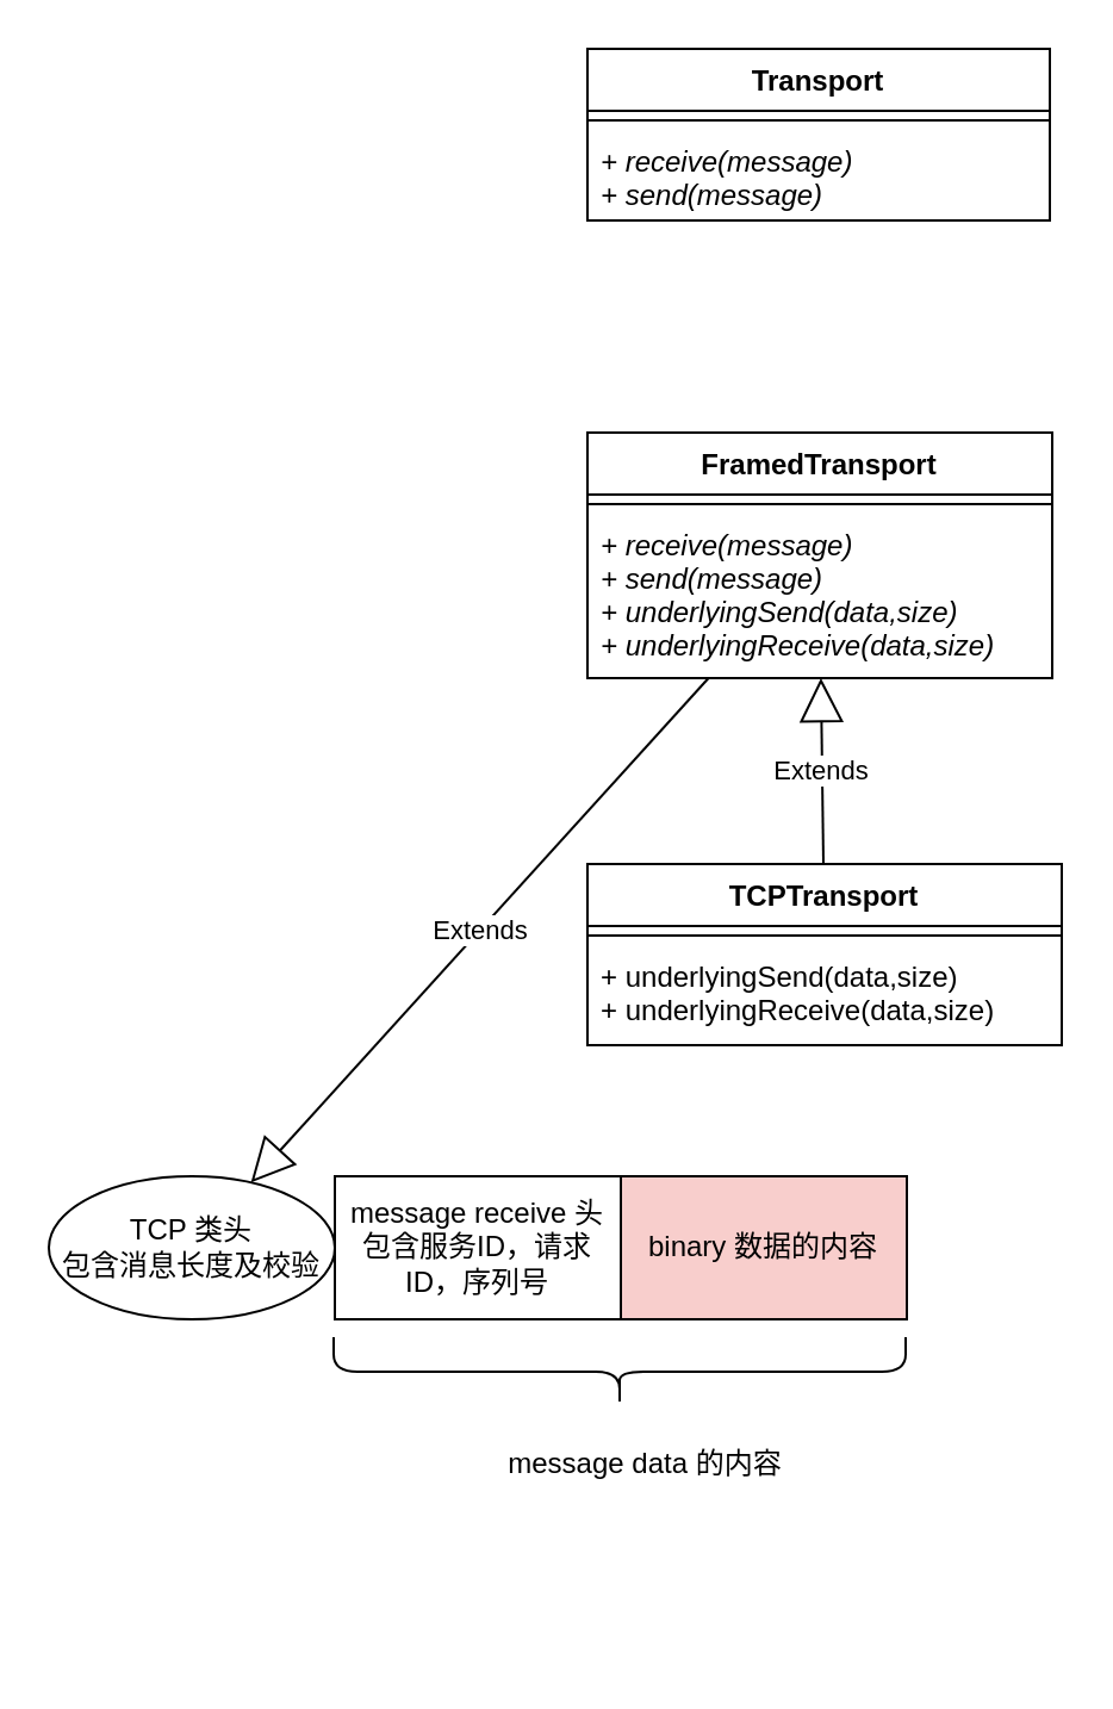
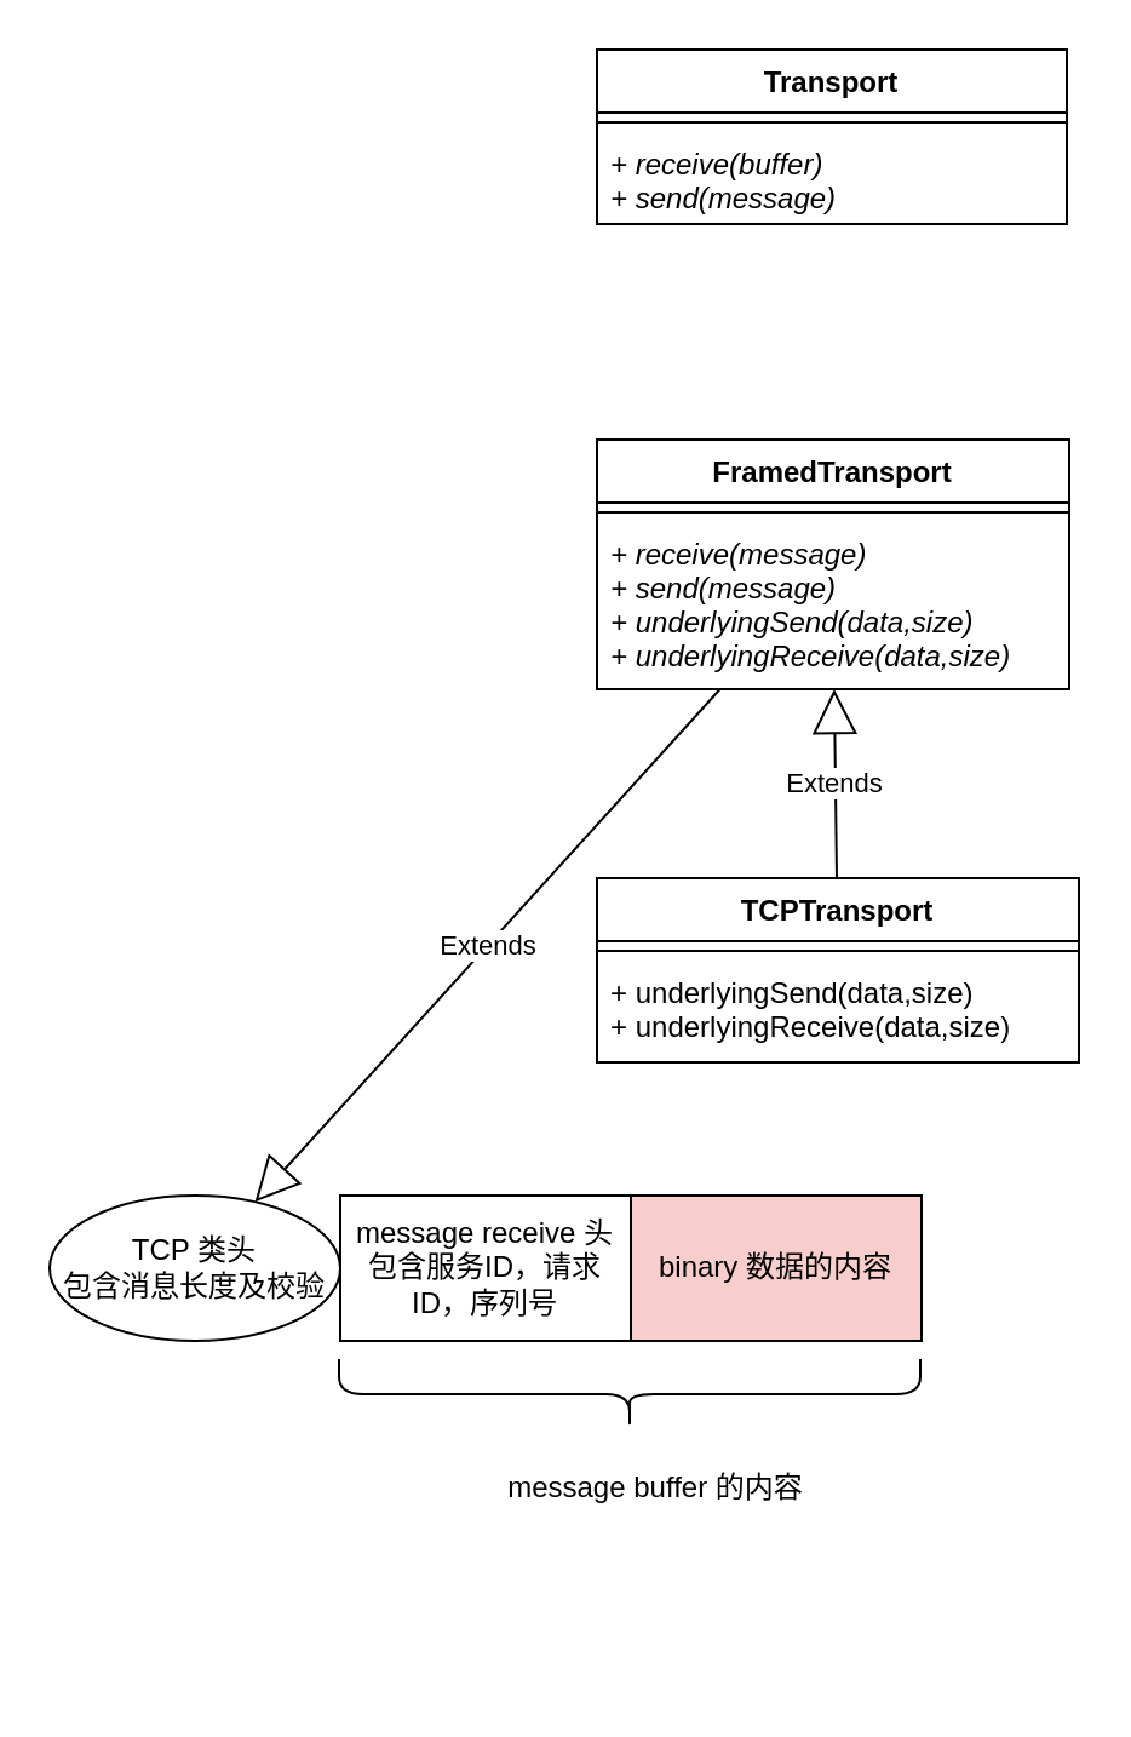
  <mxCell id="0" />
  <mxCell id="1" parent="0" />
  <mxCell id="2" value="Transport" style="swimlane;fontStyle=1;align=center;verticalAlign=top;childLayout=stackLayout;horizontal=1;startSize=26;horizontalStack=0;resizeParent=1;resizeParentMax=0;resizeLast=0;collapsible=1;marginBottom=0;" vertex="1" parent="1"><mxGeometry x="246" y="20" width="194" height="72" as="geometry" /></mxCell>
  <mxCell id="3" value="" style="line;strokeWidth=1;fillColor=none;align=left;verticalAlign=middle;spacingTop=-1;spacingLeft=3;spacingRight=3;rotatable=0;labelPosition=right;points=[];portConstraint=eastwest;" vertex="1" parent="2"><mxGeometry y="26" width="194" height="8" as="geometry" /></mxCell>
- <mxCell id="4" value="+ receive(message)&#10;+ send(message)" style="text;strokeColor=none;fillColor=none;align=left;verticalAlign=top;spacingLeft=4;spacingRight=4;overflow=hidden;rotatable=0;points=[[0,0.5],[1,0.5]];portConstraint=eastwest;fontStyle=2" vertex="1" parent="2"><mxGeometry y="34" width="194" height="38" as="geometry" /></mxCell>
+ <mxCell id="4" value="+ receive(buffer)&#10;+ send(message)" style="text;strokeColor=none;fillColor=none;align=left;verticalAlign=top;spacingLeft=4;spacingRight=4;overflow=hidden;rotatable=0;points=[[0,0.5],[1,0.5]];portConstraint=eastwest;fontStyle=2" vertex="1" parent="2"><mxGeometry y="34" width="194" height="38" as="geometry" /></mxCell>
  <mxCell id="5" value="FramedTransport" style="swimlane;fontStyle=1;align=center;verticalAlign=top;childLayout=stackLayout;horizontal=1;startSize=26;horizontalStack=0;resizeParent=1;resizeParentMax=0;resizeLast=0;collapsible=1;marginBottom=0;" vertex="1" parent="1"><mxGeometry x="246" y="181" width="195" height="103" as="geometry" /></mxCell>
  <mxCell id="6" value="" style="line;strokeWidth=1;fillColor=none;align=left;verticalAlign=middle;spacingTop=-1;spacingLeft=3;spacingRight=3;rotatable=0;labelPosition=right;points=[];portConstraint=eastwest;" vertex="1" parent="5"><mxGeometry y="26" width="195" height="8" as="geometry" /></mxCell>
  <mxCell id="7" value="+ receive(message)&#10;+ send(message)&#10;+ underlyingSend(data,size)&#10;+ underlyingReceive(data,size)&#10;&#10;" style="text;strokeColor=none;fillColor=none;align=left;verticalAlign=top;spacingLeft=4;spacingRight=4;overflow=hidden;rotatable=0;points=[[0,0.5],[1,0.5]];portConstraint=eastwest;fontStyle=2" vertex="1" parent="5"><mxGeometry y="34" width="195" height="69" as="geometry" /></mxCell>
  <mxCell id="8" value="TCPTransport" style="swimlane;fontStyle=1;align=center;verticalAlign=top;childLayout=stackLayout;horizontal=1;startSize=26;horizontalStack=0;resizeParent=1;resizeParentMax=0;resizeLast=0;collapsible=1;marginBottom=0;" vertex="1" parent="1"><mxGeometry x="246" y="362" width="199" height="76" as="geometry" /></mxCell>
  <mxCell id="9" value="" style="line;strokeWidth=1;fillColor=none;align=left;verticalAlign=middle;spacingTop=-1;spacingLeft=3;spacingRight=3;rotatable=0;labelPosition=right;points=[];portConstraint=eastwest;" vertex="1" parent="8"><mxGeometry y="26" width="199" height="8" as="geometry" /></mxCell>
  <mxCell id="10" value="+ underlyingSend(data,size)&#10;+ underlyingReceive(data,size)&#10;&#10;" style="text;strokeColor=none;fillColor=none;align=left;verticalAlign=top;spacingLeft=4;spacingRight=4;overflow=hidden;rotatable=0;points=[[0,0.5],[1,0.5]];portConstraint=eastwest;" vertex="1" parent="8"><mxGeometry y="34" width="199" height="42" as="geometry" /></mxCell>
  <mxCell id="11" value="Extends" style="endArrow=block;endSize=16;endFill=0;html=1;rounded=0;" edge="1" parent="1" source="5" target="13"><mxGeometry width="160" relative="1" as="geometry"><mxPoint x="343" y="161" as="sourcePoint" /><mxPoint x="212" y="256" as="targetPoint" /></mxGeometry></mxCell>
  <mxCell id="12" value="Extends" style="endArrow=block;endSize=16;endFill=0;html=1;rounded=0;" edge="1" parent="1" source="8" target="7"><mxGeometry width="160" relative="1" as="geometry"><mxPoint x="44" y="382" as="sourcePoint" /><mxPoint x="204" y="382" as="targetPoint" /></mxGeometry></mxCell>
  <mxCell id="13" value="TCP 类头&lt;br&gt;包含消息长度及校验" style="ellipse;whiteSpace=wrap;html=1;" vertex="1" parent="1"><mxGeometry x="20" y="493" width="120" height="60" as="geometry" /></mxCell>
  <mxCell id="14" value="message receive 头&lt;br&gt;包含服务ID，请求ID，序列号" style="rounded=0;whiteSpace=wrap;html=1;" vertex="1" parent="1"><mxGeometry x="140" y="493" width="120" height="60" as="geometry" /></mxCell>
  <mxCell id="15" value="binary 数据的内容" style="rounded=0;whiteSpace=wrap;html=1;fillColor=#f8cecc;" vertex="1" parent="1"><mxGeometry x="260" y="493" width="120" height="60" as="geometry" /></mxCell>
  <mxCell id="16" value="" style="shape=curlyBracket;whiteSpace=wrap;html=1;rounded=1;rotation=-90;size=0.5;" vertex="1" parent="1"><mxGeometry x="245" y="455" width="29" height="240" as="geometry" /></mxCell>
- <mxCell id="17" value="message data 的内容" style="text;html=1;strokeColor=none;fillColor=none;align=center;verticalAlign=middle;whiteSpace=wrap;rounded=0;" vertex="1" parent="1"><mxGeometry x="202" y="599" width="137" height="30" as="geometry" /></mxCell>
+ <mxCell id="17" value="message buffer 的内容" style="text;html=1;strokeColor=none;fillColor=none;align=center;verticalAlign=middle;whiteSpace=wrap;rounded=0;" vertex="1" parent="1"><mxGeometry x="202" y="599" width="137" height="30" as="geometry" /></mxCell>
